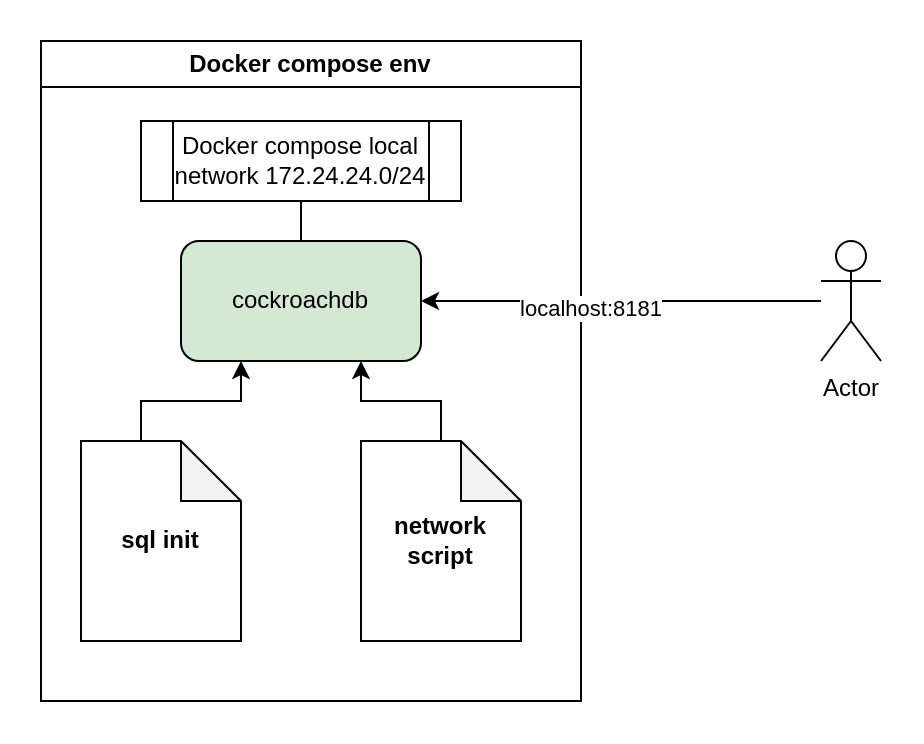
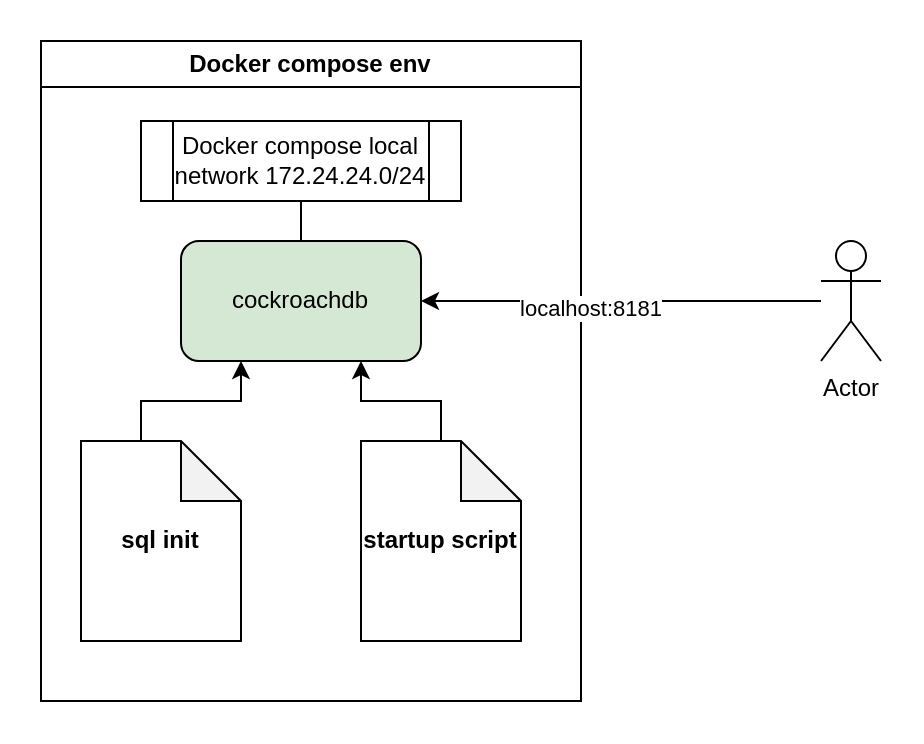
  <mxCell id="0" />
  <mxCell id="1" parent="0" />
  <mxCell id="2" value="Docker compose env" style="swimlane;whiteSpace=wrap;html=1;" parent="1" vertex="1"><mxGeometry x="20" y="20" width="270" height="330" as="geometry"><mxRectangle x="70" y="220" width="150" height="30" as="alternateBounds" /></mxGeometry></mxCell>
  <mxCell id="3" value="Docker compose local network&amp;nbsp;172.24.24.0/24" style="shape=process;whiteSpace=wrap;html=1;backgroundOutline=1;" parent="2" vertex="1"><mxGeometry x="50" y="40" width="160" height="40" as="geometry" /></mxCell>
  <mxCell id="4" style="edgeStyle=orthogonalEdgeStyle;rounded=0;orthogonalLoop=1;jettySize=auto;html=1;endArrow=none;" parent="2" source="5" target="3" edge="1"><mxGeometry relative="1" as="geometry"><Array as="points"><mxPoint x="130" y="60" /><mxPoint x="130" y="60" /></Array></mxGeometry></mxCell>
  <mxCell id="5" value="cockroachdb" style="rounded=1;whiteSpace=wrap;html=1;fillColor=#d5e8d4;" parent="2" vertex="1"><mxGeometry x="70" y="100" width="120" height="60" as="geometry" /></mxCell>
  <mxCell id="6" style="edgeStyle=orthogonalEdgeStyle;rounded=0;orthogonalLoop=1;jettySize=auto;html=1;entryX=0.25;entryY=1;entryDx=0;entryDy=0;" parent="2" source="7" target="5" edge="1"><mxGeometry relative="1" as="geometry"><Array as="points"><mxPoint x="50" y="180" /><mxPoint x="100" y="180" /></Array></mxGeometry></mxCell>
  <mxCell id="7" value="&lt;b&gt;sql init&lt;/b&gt;" style="shape=note;whiteSpace=wrap;html=1;backgroundOutline=1;darkOpacity=0.05;" parent="2" vertex="1"><mxGeometry x="20" y="200" width="80" height="100" as="geometry" /></mxCell>
  <mxCell id="8" style="edgeStyle=orthogonalEdgeStyle;rounded=0;orthogonalLoop=1;jettySize=auto;html=1;entryX=0.75;entryY=1;entryDx=0;entryDy=0;" parent="2" source="9" target="5" edge="1"><mxGeometry relative="1" as="geometry" /></mxCell>
- <mxCell id="9" value="&lt;b&gt;network script&lt;/b&gt;" style="shape=note;whiteSpace=wrap;html=1;backgroundOutline=1;darkOpacity=0.05;" parent="2" vertex="1"><mxGeometry x="160" y="200" width="80" height="100" as="geometry" /></mxCell>
+ <mxCell id="9" value="&lt;b&gt;startup script&lt;/b&gt;" style="shape=note;whiteSpace=wrap;html=1;backgroundOutline=1;darkOpacity=0.05;" parent="2" vertex="1"><mxGeometry x="160" y="200" width="80" height="100" as="geometry" /></mxCell>
  <mxCell id="10" style="edgeStyle=orthogonalEdgeStyle;rounded=0;orthogonalLoop=1;jettySize=auto;html=1;entryX=1;entryY=0.5;entryDx=0;entryDy=0;" parent="1" source="12" target="5" edge="1"><mxGeometry relative="1" as="geometry" /></mxCell>
  <mxCell id="11" value="localhost:8181" style="edgeLabel;html=1;align=center;verticalAlign=middle;resizable=0;points=[];" parent="10" vertex="1" connectable="0"><mxGeometry x="0.164" y="3" relative="1" as="geometry"><mxPoint as="offset" /></mxGeometry></mxCell>
  <mxCell id="12" value="Actor" style="shape=umlActor;verticalLabelPosition=bottom;verticalAlign=top;html=1;outlineConnect=0;" parent="1" vertex="1"><mxGeometry x="410" y="120" width="30" height="60" as="geometry" /></mxCell>
